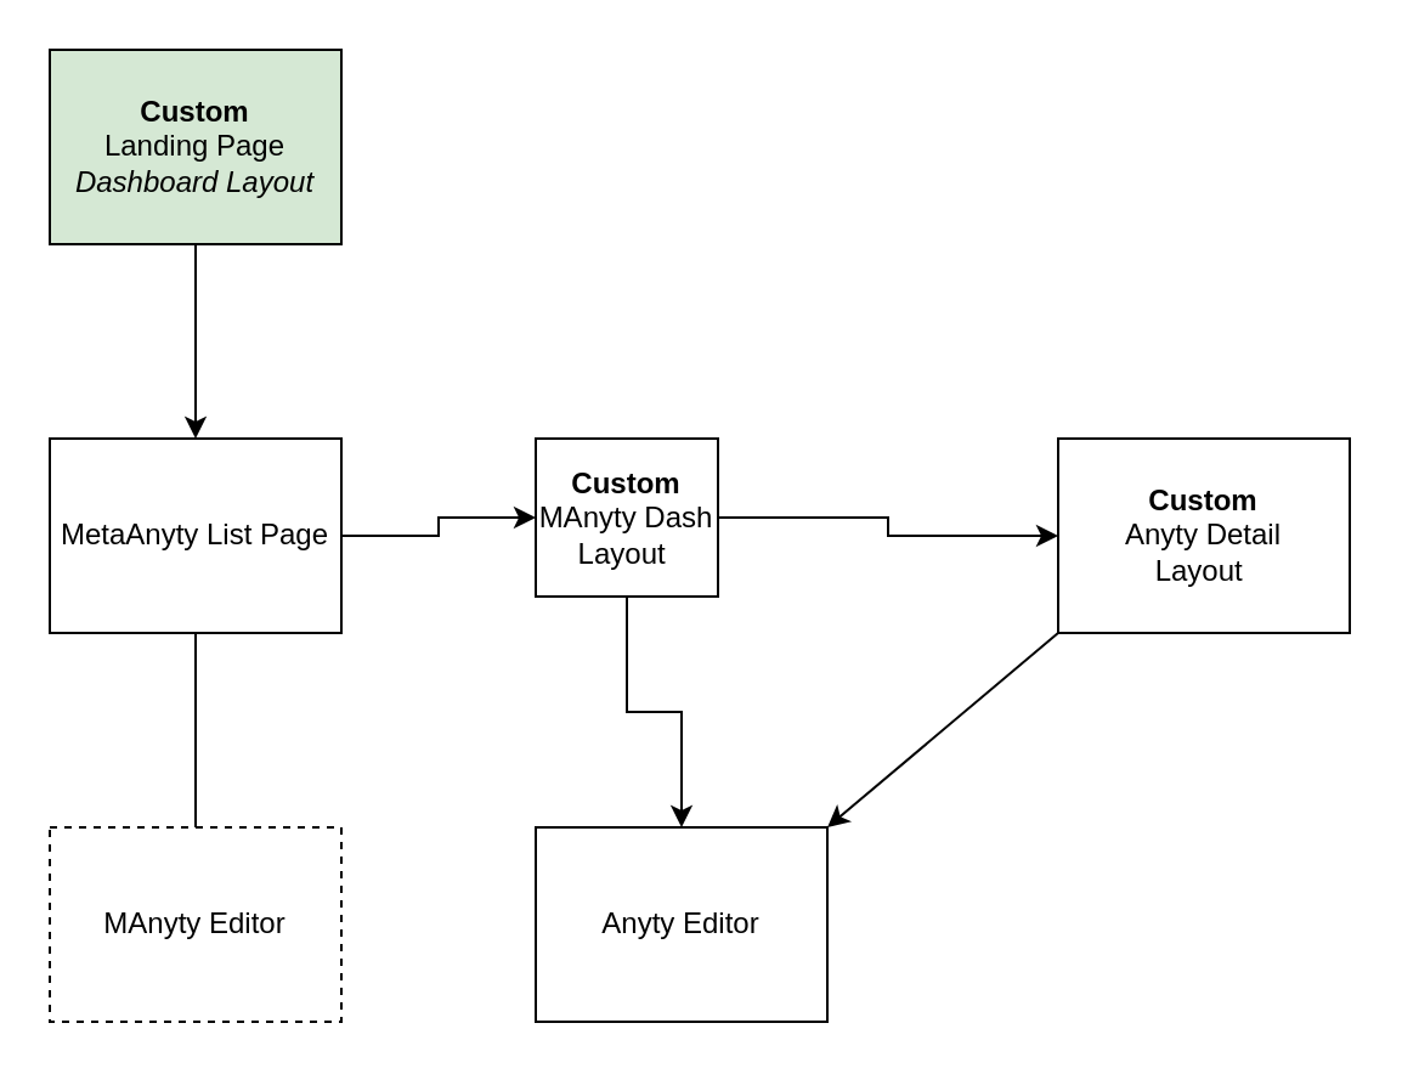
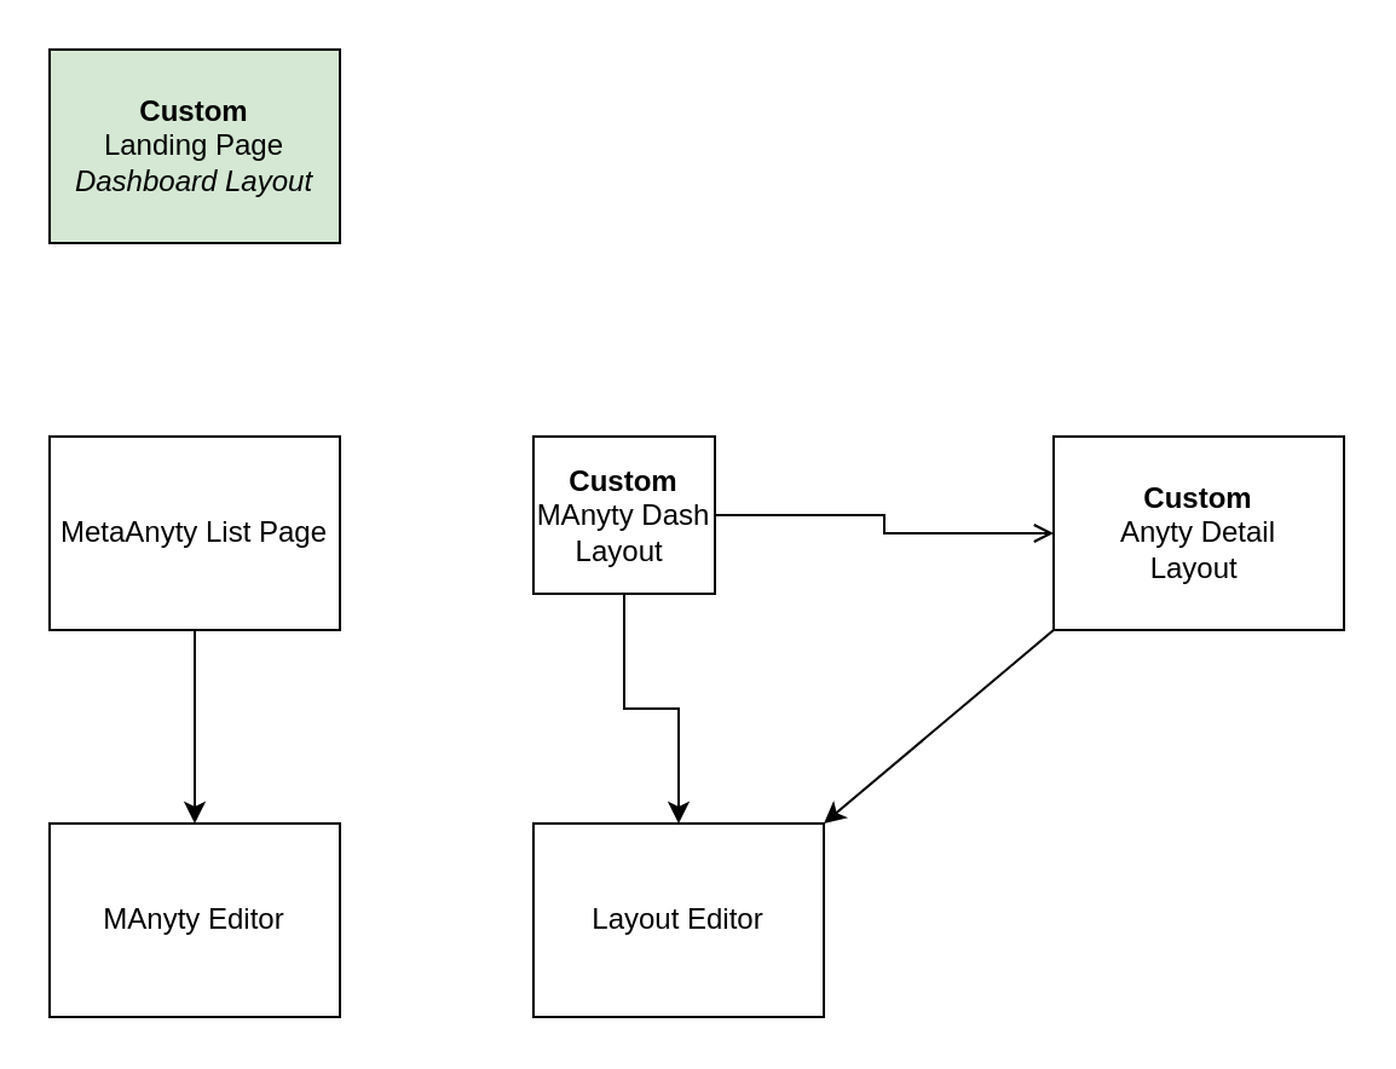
  <mxCell id="0" />
  <mxCell id="1" parent="0" />
- <mxCell id="2" style="edgeStyle=none;rounded=0;orthogonalLoop=1;jettySize=auto;html=1;exitX=0.5;exitY=1;exitDx=0;exitDy=0;entryX=0.5;entryY=0;entryDx=0;entryDy=0;" edge="1" parent="1" source="3" target="6"><mxGeometry relative="1" as="geometry" /></mxCell>
  <mxCell id="3" value="&lt;b&gt;Custom&lt;br&gt;&lt;/b&gt;Landing Page&lt;br&gt;&lt;i&gt;Dashboard Layout&lt;/i&gt;" style="rounded=0;whiteSpace=wrap;html=1;fillColor=#d5e8d4;" vertex="1" parent="1"><mxGeometry x="20" y="20" width="120" height="80" as="geometry" /></mxCell>
- <mxCell id="4" value="" style="edgeStyle=orthogonalEdgeStyle;rounded=0;orthogonalLoop=1;jettySize=auto;html=1;" edge="1" parent="1" source="6" target="9"><mxGeometry relative="1" as="geometry" /></mxCell>
- <mxCell id="5" style="edgeStyle=orthogonalEdgeStyle;rounded=0;orthogonalLoop=1;jettySize=auto;html=1;entryX=0.5;entryY=0;entryDx=0;entryDy=0;endArrow=none;" edge="1" parent="1" source="6" target="12"><mxGeometry relative="1" as="geometry" /></mxCell>
+ <mxCell id="5" style="edgeStyle=orthogonalEdgeStyle;rounded=0;orthogonalLoop=1;jettySize=auto;html=1;entryX=0.5;entryY=0;entryDx=0;entryDy=0;" edge="1" parent="1" source="6" target="12"><mxGeometry relative="1" as="geometry" /></mxCell>
  <mxCell id="6" value="MetaAnyty List Page" style="rounded=0;whiteSpace=wrap;html=1;" vertex="1" parent="1"><mxGeometry x="20" y="180" width="120" height="80" as="geometry" /></mxCell>
- <mxCell id="7" style="edgeStyle=orthogonalEdgeStyle;rounded=0;orthogonalLoop=1;jettySize=auto;html=1;entryX=0;entryY=0.5;entryDx=0;entryDy=0;" edge="1" parent="1" source="9" target="11"><mxGeometry relative="1" as="geometry" /></mxCell>
+ <mxCell id="7" style="edgeStyle=orthogonalEdgeStyle;rounded=0;orthogonalLoop=1;jettySize=auto;html=1;entryX=0;entryY=0.5;entryDx=0;entryDy=0;endArrow=open;" edge="1" parent="1" source="9" target="11"><mxGeometry relative="1" as="geometry" /></mxCell>
  <mxCell id="8" style="edgeStyle=orthogonalEdgeStyle;rounded=0;orthogonalLoop=1;jettySize=auto;html=1;exitX=0.5;exitY=1;exitDx=0;exitDy=0;entryX=0.5;entryY=0;entryDx=0;entryDy=0;" edge="1" parent="1" source="9" target="13"><mxGeometry relative="1" as="geometry" /></mxCell>
  <mxCell id="9" value="&lt;b&gt;Custom&lt;br&gt;&lt;/b&gt;MAnyty Dash &lt;br&gt;Layout&amp;nbsp;" style="whiteSpace=wrap;html=1;rounded=0;" vertex="1" parent="1"><mxGeometry x="220" y="180" width="75" height="65" as="geometry" /></mxCell>
  <mxCell id="10" style="rounded=0;orthogonalLoop=1;jettySize=auto;html=1;exitX=0;exitY=1;exitDx=0;exitDy=0;entryX=1;entryY=0;entryDx=0;entryDy=0;" edge="1" parent="1" source="11" target="13"><mxGeometry relative="1" as="geometry" /></mxCell>
  <mxCell id="11" value="&lt;b&gt;Custom&lt;br&gt;&lt;/b&gt;Anyty Detail&lt;br&gt;Layout&amp;nbsp;" style="whiteSpace=wrap;html=1;rounded=0;" vertex="1" parent="1"><mxGeometry x="435" y="180" width="120" height="80" as="geometry" /></mxCell>
- <mxCell id="12" value="MAnyty Editor" style="whiteSpace=wrap;html=1;rounded=0;dashed=1;" vertex="1" parent="1"><mxGeometry x="20" y="340" width="120" height="80" as="geometry" /></mxCell>
- <mxCell id="13" value="Anyty Editor" style="whiteSpace=wrap;html=1;rounded=0;" vertex="1" parent="1"><mxGeometry x="220" y="340" width="120" height="80" as="geometry" /></mxCell>
+ <mxCell id="12" value="MAnyty Editor" style="whiteSpace=wrap;html=1;rounded=0;" vertex="1" parent="1"><mxGeometry x="20" y="340" width="120" height="80" as="geometry" /></mxCell>
+ <mxCell id="13" value="Layout Editor" style="whiteSpace=wrap;html=1;rounded=0;" vertex="1" parent="1"><mxGeometry x="220" y="340" width="120" height="80" as="geometry" /></mxCell>
